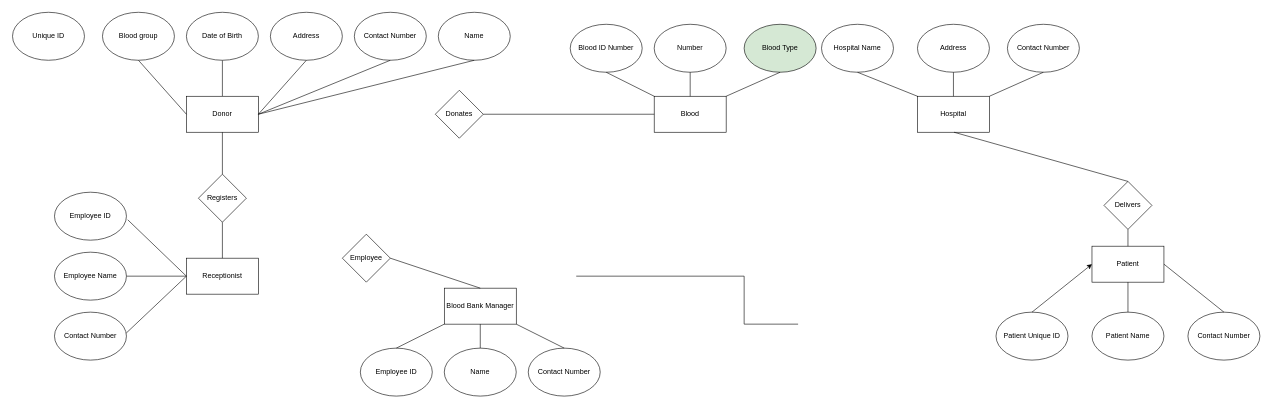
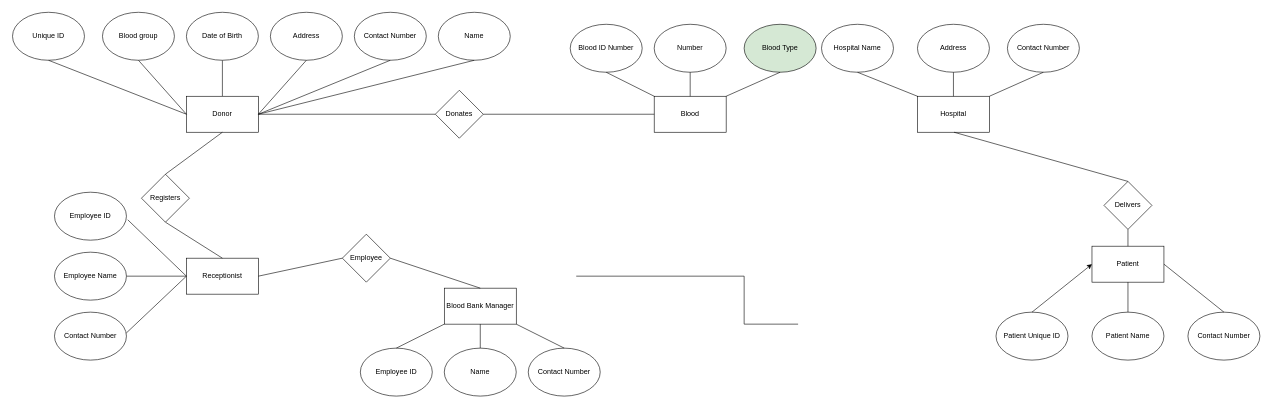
  <mxCell id="0" />
  <mxCell id="1" parent="0" />
  <mxCell id="2" value="Patient" style="rounded=0;whiteSpace=wrap;html=1;" vertex="1" parent="1"><mxGeometry x="1820" y="410" width="120" height="60" as="geometry" /></mxCell>
  <mxCell id="3" style="edgeStyle=orthogonalEdgeStyle;rounded=0;orthogonalLoop=1;jettySize=auto;html=1;endArrow=none;endFill=0;" edge="1" parent="1" source="5" target="11"><mxGeometry relative="1" as="geometry" /></mxCell>
+ <mxCell id="4" style="edgeStyle=orthogonalEdgeStyle;rounded=0;orthogonalLoop=1;jettySize=auto;html=1;endArrow=none;endFill=0;" edge="1" parent="1" source="5" target="19"><mxGeometry relative="1" as="geometry" /></mxCell>
  <mxCell id="5" value="Donor" style="rounded=0;whiteSpace=wrap;html=1;" vertex="1" parent="1"><mxGeometry x="310" y="160" width="120" height="60" as="geometry" /></mxCell>
  <mxCell id="6" value="Patient Unique ID" style="ellipse;whiteSpace=wrap;html=1;" vertex="1" parent="1"><mxGeometry x="1660" y="520" width="120" height="80" as="geometry" /></mxCell>
  <mxCell id="7" value="Patient Name" style="ellipse;whiteSpace=wrap;html=1;" vertex="1" parent="1"><mxGeometry x="1820" y="520" width="120" height="80" as="geometry" /></mxCell>
  <mxCell id="8" value="Contact Number" style="ellipse;whiteSpace=wrap;html=1;" vertex="1" parent="1"><mxGeometry x="1980" y="520" width="120" height="80" as="geometry" /></mxCell>
  <mxCell id="9" value="Unique ID" style="ellipse;whiteSpace=wrap;html=1;" vertex="1" parent="1"><mxGeometry x="20" y="20" width="120" height="80" as="geometry" /></mxCell>
  <mxCell id="10" value="Blood group" style="ellipse;whiteSpace=wrap;html=1;" vertex="1" parent="1"><mxGeometry x="170" y="20" width="120" height="80" as="geometry" /></mxCell>
  <mxCell id="11" value="Date of Birth" style="ellipse;whiteSpace=wrap;html=1;" vertex="1" parent="1"><mxGeometry x="310" y="20" width="120" height="80" as="geometry" /></mxCell>
  <mxCell id="12" value="Address" style="ellipse;whiteSpace=wrap;html=1;" vertex="1" parent="1"><mxGeometry x="450" y="20" width="120" height="80" as="geometry" /></mxCell>
  <mxCell id="13" value="Contact Number" style="ellipse;whiteSpace=wrap;html=1;" vertex="1" parent="1"><mxGeometry x="590" y="20" width="120" height="80" as="geometry" /></mxCell>
  <mxCell id="14" value="Hospital" style="rounded=0;whiteSpace=wrap;html=1;" vertex="1" parent="1"><mxGeometry x="1529" y="160" width="120" height="60" as="geometry" /></mxCell>
  <mxCell id="15" value="Blood" style="rounded=0;whiteSpace=wrap;html=1;" vertex="1" parent="1"><mxGeometry x="1090" y="160" width="120" height="60" as="geometry" /></mxCell>
  <mxCell id="16" style="edgeStyle=orthogonalEdgeStyle;rounded=0;orthogonalLoop=1;jettySize=auto;html=1;exitX=0;exitY=0.5;exitDx=0;exitDy=0;entryX=1;entryY=0.5;entryDx=0;entryDy=0;endArrow=none;endFill=0;" edge="1" parent="1" source="17" target="27"><mxGeometry relative="1" as="geometry" /></mxCell>
  <mxCell id="17" value="Receptionist" style="rounded=0;whiteSpace=wrap;html=1;" vertex="1" parent="1"><mxGeometry x="310" y="430" width="120" height="60" as="geometry" /></mxCell>
  <mxCell id="18" value="Blood Bank Manager" style="rounded=0;whiteSpace=wrap;html=1;" vertex="1" parent="1"><mxGeometry x="740" y="480" width="120" height="60" as="geometry" /></mxCell>
  <mxCell id="19" value="Donates" style="rhombus;whiteSpace=wrap;html=1;" vertex="1" parent="1"><mxGeometry x="725" y="150" width="80" height="80" as="geometry" /></mxCell>
- <mxCell id="20" value="Registers" style="rhombus;whiteSpace=wrap;html=1;" vertex="1" parent="1"><mxGeometry x="330" y="290" width="80" height="80" as="geometry" /></mxCell>
+ <mxCell id="20" value="Registers" style="rhombus;whiteSpace=wrap;html=1;" vertex="1" parent="1"><mxGeometry x="235" y="290" width="80" height="80" as="geometry" /></mxCell>
  <mxCell id="21" value="Delivers" style="rhombus;whiteSpace=wrap;html=1;" vertex="1" parent="1"><mxGeometry x="1840" y="302" width="80" height="80" as="geometry" /></mxCell>
  <mxCell id="22" value="Name" style="ellipse;whiteSpace=wrap;html=1;" vertex="1" parent="1"><mxGeometry x="730" y="20" width="120" height="80" as="geometry" /></mxCell>
  <mxCell id="23" value="Blood ID Number" style="ellipse;whiteSpace=wrap;html=1;" vertex="1" parent="1"><mxGeometry x="950" y="40" width="120" height="80" as="geometry" /></mxCell>
  <mxCell id="24" value="Number" style="ellipse;whiteSpace=wrap;html=1;" vertex="1" parent="1"><mxGeometry x="1090" y="40" width="120" height="80" as="geometry" /></mxCell>
  <mxCell id="25" value="Blood Type" style="ellipse;whiteSpace=wrap;html=1;fillColor=#d5e8d4;" vertex="1" parent="1"><mxGeometry x="1240" y="40" width="120" height="80" as="geometry" /></mxCell>
  <mxCell id="26" value="Employee ID" style="ellipse;whiteSpace=wrap;html=1;" vertex="1" parent="1"><mxGeometry x="90" y="320" width="120" height="80" as="geometry" /></mxCell>
  <mxCell id="27" value="Employee Name" style="ellipse;whiteSpace=wrap;html=1;" vertex="1" parent="1"><mxGeometry x="90" y="420" width="120" height="80" as="geometry" /></mxCell>
  <mxCell id="28" value="Contact Number" style="ellipse;whiteSpace=wrap;html=1;" vertex="1" parent="1"><mxGeometry x="90" y="520" width="120" height="80" as="geometry" /></mxCell>
  <mxCell id="29" value="Employee ID" style="ellipse;whiteSpace=wrap;html=1;" vertex="1" parent="1"><mxGeometry x="600" y="580" width="120" height="80" as="geometry" /></mxCell>
  <mxCell id="30" value="Name" style="ellipse;whiteSpace=wrap;html=1;" vertex="1" parent="1"><mxGeometry x="740" y="580" width="120" height="80" as="geometry" /></mxCell>
  <mxCell id="31" value="Contact Number" style="ellipse;whiteSpace=wrap;html=1;" vertex="1" parent="1"><mxGeometry x="880" y="580" width="120" height="80" as="geometry" /></mxCell>
  <mxCell id="32" value="Hospital Name" style="ellipse;whiteSpace=wrap;html=1;" vertex="1" parent="1"><mxGeometry x="1369" y="40" width="120" height="80" as="geometry" /></mxCell>
  <mxCell id="33" value="Address" style="ellipse;whiteSpace=wrap;html=1;" vertex="1" parent="1"><mxGeometry x="1529" y="40" width="120" height="80" as="geometry" /></mxCell>
  <mxCell id="34" value="Contact Number" style="ellipse;whiteSpace=wrap;html=1;" vertex="1" parent="1"><mxGeometry x="1679" y="40" width="120" height="80" as="geometry" /></mxCell>
  <mxCell id="35" value="" style="edgeStyle=orthogonalEdgeStyle;rounded=0;orthogonalLoop=1;jettySize=auto;html=1;entryX=0.5;entryY=0;entryDx=0;entryDy=0;endArrow=none;" edge="1" parent="1"><mxGeometry relative="1" as="geometry"><mxPoint x="960" y="460" as="sourcePoint" /><mxPoint x="1330" y="540" as="targetPoint" /><Array as="points"><mxPoint x="1240" y="460" /></Array></mxGeometry></mxCell>
  <mxCell id="36" value="" style="endArrow=none;html=1;rounded=0;entryX=1.018;entryY=0.575;entryDx=0;entryDy=0;entryPerimeter=0;" edge="1" parent="1" target="26"><mxGeometry width="50" height="50" relative="1" as="geometry"><mxPoint x="310" y="460" as="sourcePoint" /><mxPoint x="480" y="370" as="targetPoint" /></mxGeometry></mxCell>
  <mxCell id="37" value="" style="endArrow=none;html=1;rounded=0;entryX=0.5;entryY=1;entryDx=0;entryDy=0;" edge="1" parent="1" target="22"><mxGeometry width="50" height="50" relative="1" as="geometry"><mxPoint x="430" y="190" as="sourcePoint" /><mxPoint x="790" y="100" as="targetPoint" /></mxGeometry></mxCell>
  <mxCell id="38" value="" style="endArrow=none;html=1;rounded=0;exitX=0.998;exitY=0.435;exitDx=0;exitDy=0;exitPerimeter=0;" edge="1" parent="1" source="28"><mxGeometry width="50" height="50" relative="1" as="geometry"><mxPoint x="260" y="510" as="sourcePoint" /><mxPoint x="310" y="460" as="targetPoint" /></mxGeometry></mxCell>
+ <mxCell id="39" value="" style="endArrow=none;html=1;rounded=0;entryX=0.5;entryY=1;entryDx=0;entryDy=0;exitX=0;exitY=0.5;exitDx=0;exitDy=0;" edge="1" parent="1" source="5" target="9"><mxGeometry width="50" height="50" relative="1" as="geometry"><mxPoint x="100" y="170" as="sourcePoint" /><mxPoint x="150" y="120" as="targetPoint" /></mxGeometry></mxCell>
  <mxCell id="40" value="" style="endArrow=none;html=1;rounded=0;entryX=0.5;entryY=1;entryDx=0;entryDy=0;exitX=0;exitY=0.5;exitDx=0;exitDy=0;" edge="1" parent="1" source="5" target="10"><mxGeometry width="50" height="50" relative="1" as="geometry"><mxPoint x="250" y="160" as="sourcePoint" /><mxPoint x="300" y="110" as="targetPoint" /></mxGeometry></mxCell>
  <mxCell id="41" value="" style="endArrow=none;html=1;rounded=0;exitX=1;exitY=0.5;exitDx=0;exitDy=0;entryX=0.5;entryY=1;entryDx=0;entryDy=0;" edge="1" parent="1" source="5" target="12"><mxGeometry width="50" height="50" relative="1" as="geometry"><mxPoint x="470" y="150" as="sourcePoint" /><mxPoint x="520" y="100" as="targetPoint" /></mxGeometry></mxCell>
  <mxCell id="42" value="" style="endArrow=none;html=1;rounded=0;entryX=0.5;entryY=1;entryDx=0;entryDy=0;exitX=1;exitY=0.5;exitDx=0;exitDy=0;" edge="1" parent="1" source="5" target="13"><mxGeometry width="50" height="50" relative="1" as="geometry"><mxPoint x="610" y="150" as="sourcePoint" /><mxPoint x="660" y="100" as="targetPoint" /></mxGeometry></mxCell>
  <mxCell id="43" value="" style="endArrow=none;html=1;rounded=0;entryX=0;entryY=0.5;entryDx=0;entryDy=0;exitX=1;exitY=0.5;exitDx=0;exitDy=0;" edge="1" parent="1" source="19" target="15"><mxGeometry width="50" height="50" relative="1" as="geometry"><mxPoint x="950" y="190" as="sourcePoint" /><mxPoint x="1000" y="140" as="targetPoint" /></mxGeometry></mxCell>
  <mxCell id="44" value="" style="endArrow=none;html=1;rounded=0;entryX=0.5;entryY=1;entryDx=0;entryDy=0;exitX=0.5;exitY=0;exitDx=0;exitDy=0;" edge="1" parent="1" source="15" target="24"><mxGeometry width="50" height="50" relative="1" as="geometry"><mxPoint x="1160" y="160" as="sourcePoint" /><mxPoint x="1210" y="110" as="targetPoint" /></mxGeometry></mxCell>
  <mxCell id="45" value="" style="endArrow=none;html=1;rounded=0;entryX=0.5;entryY=1;entryDx=0;entryDy=0;exitX=0;exitY=0;exitDx=0;exitDy=0;" edge="1" parent="1" source="15" target="23"><mxGeometry width="50" height="50" relative="1" as="geometry"><mxPoint x="1040" y="170" as="sourcePoint" /><mxPoint x="1090" y="120" as="targetPoint" /></mxGeometry></mxCell>
  <mxCell id="46" value="" style="endArrow=none;html=1;rounded=0;entryX=0.5;entryY=1;entryDx=0;entryDy=0;exitX=1;exitY=0;exitDx=0;exitDy=0;" edge="1" parent="1" source="15" target="25"><mxGeometry width="50" height="50" relative="1" as="geometry"><mxPoint x="1255" y="180" as="sourcePoint" /><mxPoint x="1305" y="130" as="targetPoint" /></mxGeometry></mxCell>
  <mxCell id="47" value="" style="endArrow=none;html=1;rounded=0;entryX=0.5;entryY=1;entryDx=0;entryDy=0;exitX=0;exitY=0;exitDx=0;exitDy=0;" edge="1" parent="1" source="14" target="32"><mxGeometry width="50" height="50" relative="1" as="geometry"><mxPoint x="1430" y="200" as="sourcePoint" /><mxPoint x="1480" y="150" as="targetPoint" /></mxGeometry></mxCell>
  <mxCell id="48" value="" style="endArrow=none;html=1;rounded=0;entryX=0.5;entryY=1;entryDx=0;entryDy=0;exitX=0.5;exitY=0;exitDx=0;exitDy=0;" edge="1" parent="1" source="14" target="33"><mxGeometry width="50" height="50" relative="1" as="geometry"><mxPoint x="1560" y="170" as="sourcePoint" /><mxPoint x="1610" y="120" as="targetPoint" /></mxGeometry></mxCell>
  <mxCell id="49" value="" style="endArrow=none;html=1;rounded=0;entryX=0.5;entryY=1;entryDx=0;entryDy=0;exitX=1;exitY=0;exitDx=0;exitDy=0;" edge="1" parent="1" source="14" target="34"><mxGeometry width="50" height="50" relative="1" as="geometry"><mxPoint x="1680" y="180" as="sourcePoint" /><mxPoint x="1730" y="130" as="targetPoint" /></mxGeometry></mxCell>
  <mxCell id="50" value="" style="endArrow=none;html=1;rounded=0;entryX=0.5;entryY=1;entryDx=0;entryDy=0;exitX=0.5;exitY=0;exitDx=0;exitDy=0;" edge="1" parent="1" source="20" target="5"><mxGeometry width="50" height="50" relative="1" as="geometry"><mxPoint x="370" y="290" as="sourcePoint" /><mxPoint x="420" y="240" as="targetPoint" /></mxGeometry></mxCell>
  <mxCell id="51" value="" style="endArrow=none;html=1;rounded=0;entryX=0.5;entryY=1;entryDx=0;entryDy=0;exitX=0.5;exitY=0;exitDx=0;exitDy=0;" edge="1" parent="1" source="17" target="20"><mxGeometry width="50" height="50" relative="1" as="geometry"><mxPoint x="330" y="410" as="sourcePoint" /><mxPoint x="380" y="360" as="targetPoint" /></mxGeometry></mxCell>
  <mxCell id="52" value="" style="endArrow=none;html=1;rounded=0;exitX=0.5;exitY=0;exitDx=0;exitDy=0;" edge="1" parent="1" source="21"><mxGeometry width="50" height="50" relative="1" as="geometry"><mxPoint x="1490" y="260" as="sourcePoint" /><mxPoint x="1590" y="220" as="targetPoint" /></mxGeometry></mxCell>
  <mxCell id="53" value="" style="endArrow=none;html=1;rounded=0;entryX=0.5;entryY=1;entryDx=0;entryDy=0;exitX=0.5;exitY=0;exitDx=0;exitDy=0;" edge="1" parent="1" source="2" target="21"><mxGeometry width="50" height="50" relative="1" as="geometry"><mxPoint x="1750" y="380" as="sourcePoint" /><mxPoint x="1840" y="380" as="targetPoint" /></mxGeometry></mxCell>
  <mxCell id="54" value="Employee" style="rhombus;whiteSpace=wrap;html=1;" vertex="1" parent="1"><mxGeometry x="570" y="390" width="80" height="80" as="geometry" /></mxCell>
+ <mxCell id="55" value="" style="endArrow=none;html=1;rounded=0;exitX=1;exitY=0.5;exitDx=0;exitDy=0;entryX=0;entryY=0.5;entryDx=0;entryDy=0;" edge="1" parent="1" source="17" target="54"><mxGeometry width="50" height="50" relative="1" as="geometry"><mxPoint x="400" y="530" as="sourcePoint" /><mxPoint x="500" y="520" as="targetPoint" /></mxGeometry></mxCell>
  <mxCell id="56" value="" style="endArrow=none;html=1;rounded=0;exitX=1;exitY=0.5;exitDx=0;exitDy=0;entryX=0.5;entryY=0;entryDx=0;entryDy=0;" edge="1" parent="1" target="18"><mxGeometry width="50" height="50" relative="1" as="geometry"><mxPoint x="650" y="430" as="sourcePoint" /><mxPoint x="710" y="390" as="targetPoint" /></mxGeometry></mxCell>
  <mxCell id="57" value="" style="endArrow=none;html=1;rounded=0;exitX=0.5;exitY=0;exitDx=0;exitDy=0;entryX=0;entryY=1;entryDx=0;entryDy=0;" edge="1" parent="1" source="29" target="18"><mxGeometry width="50" height="50" relative="1" as="geometry"><mxPoint x="560" y="500" as="sourcePoint" /><mxPoint x="710" y="550" as="targetPoint" /></mxGeometry></mxCell>
  <mxCell id="58" value="" style="endArrow=none;html=1;rounded=0;exitX=0.5;exitY=1;exitDx=0;exitDy=0;entryX=0.5;entryY=0;entryDx=0;entryDy=0;" edge="1" parent="1" source="18" target="30"><mxGeometry width="50" height="50" relative="1" as="geometry"><mxPoint x="670" y="450" as="sourcePoint" /><mxPoint x="820" y="500" as="targetPoint" /></mxGeometry></mxCell>
  <mxCell id="59" value="" style="endArrow=none;html=1;rounded=0;exitX=1;exitY=1;exitDx=0;exitDy=0;entryX=0.5;entryY=0;entryDx=0;entryDy=0;" edge="1" parent="1" source="18" target="31"><mxGeometry width="50" height="50" relative="1" as="geometry"><mxPoint x="680" y="460" as="sourcePoint" /><mxPoint x="830" y="510" as="targetPoint" /></mxGeometry></mxCell>
  <mxCell id="60" value="" style="endArrow=classic;html=1;rounded=0;exitX=0.5;exitY=0;exitDx=0;exitDy=0;entryX=0;entryY=0.5;entryDx=0;entryDy=0;" edge="1" parent="1" source="6" target="2"><mxGeometry width="50" height="50" relative="1" as="geometry"><mxPoint x="1550" y="320" as="sourcePoint" /><mxPoint x="1700" y="370" as="targetPoint" /></mxGeometry></mxCell>
  <mxCell id="61" value="" style="endArrow=none;html=1;rounded=0;exitX=0.5;exitY=0;exitDx=0;exitDy=0;entryX=0.5;entryY=1;entryDx=0;entryDy=0;" edge="1" parent="1" source="7" target="2"><mxGeometry width="50" height="50" relative="1" as="geometry"><mxPoint x="1740" y="420" as="sourcePoint" /><mxPoint x="1890" y="470" as="targetPoint" /></mxGeometry></mxCell>
  <mxCell id="62" value="" style="endArrow=none;html=1;rounded=0;exitX=1;exitY=0.5;exitDx=0;exitDy=0;entryX=0.5;entryY=0;entryDx=0;entryDy=0;" edge="1" parent="1" source="2" target="8"><mxGeometry width="50" height="50" relative="1" as="geometry"><mxPoint x="1965" y="440" as="sourcePoint" /><mxPoint x="2115" y="490" as="targetPoint" /></mxGeometry></mxCell>
